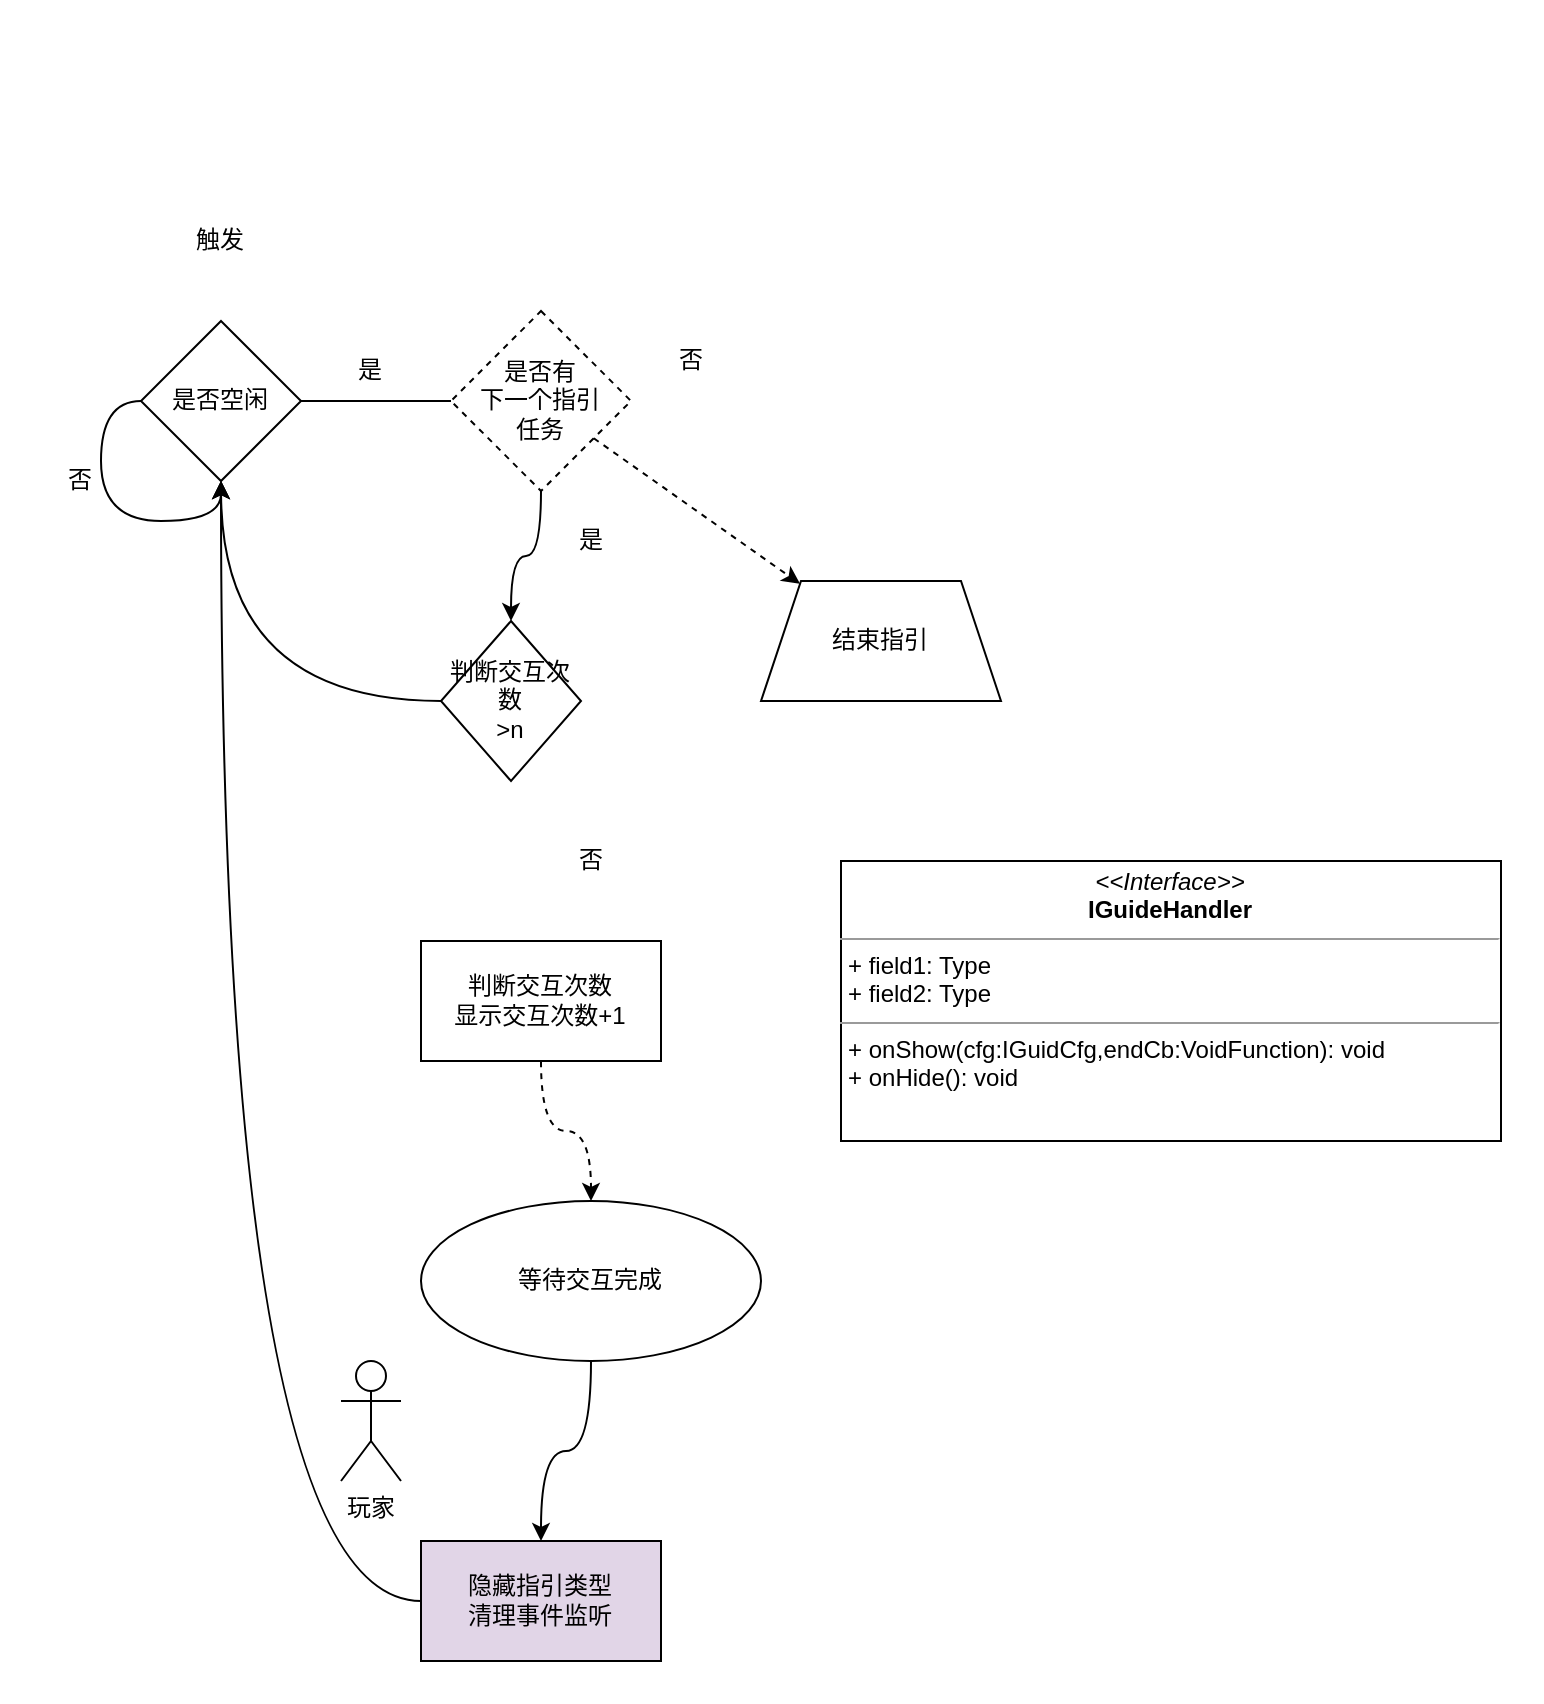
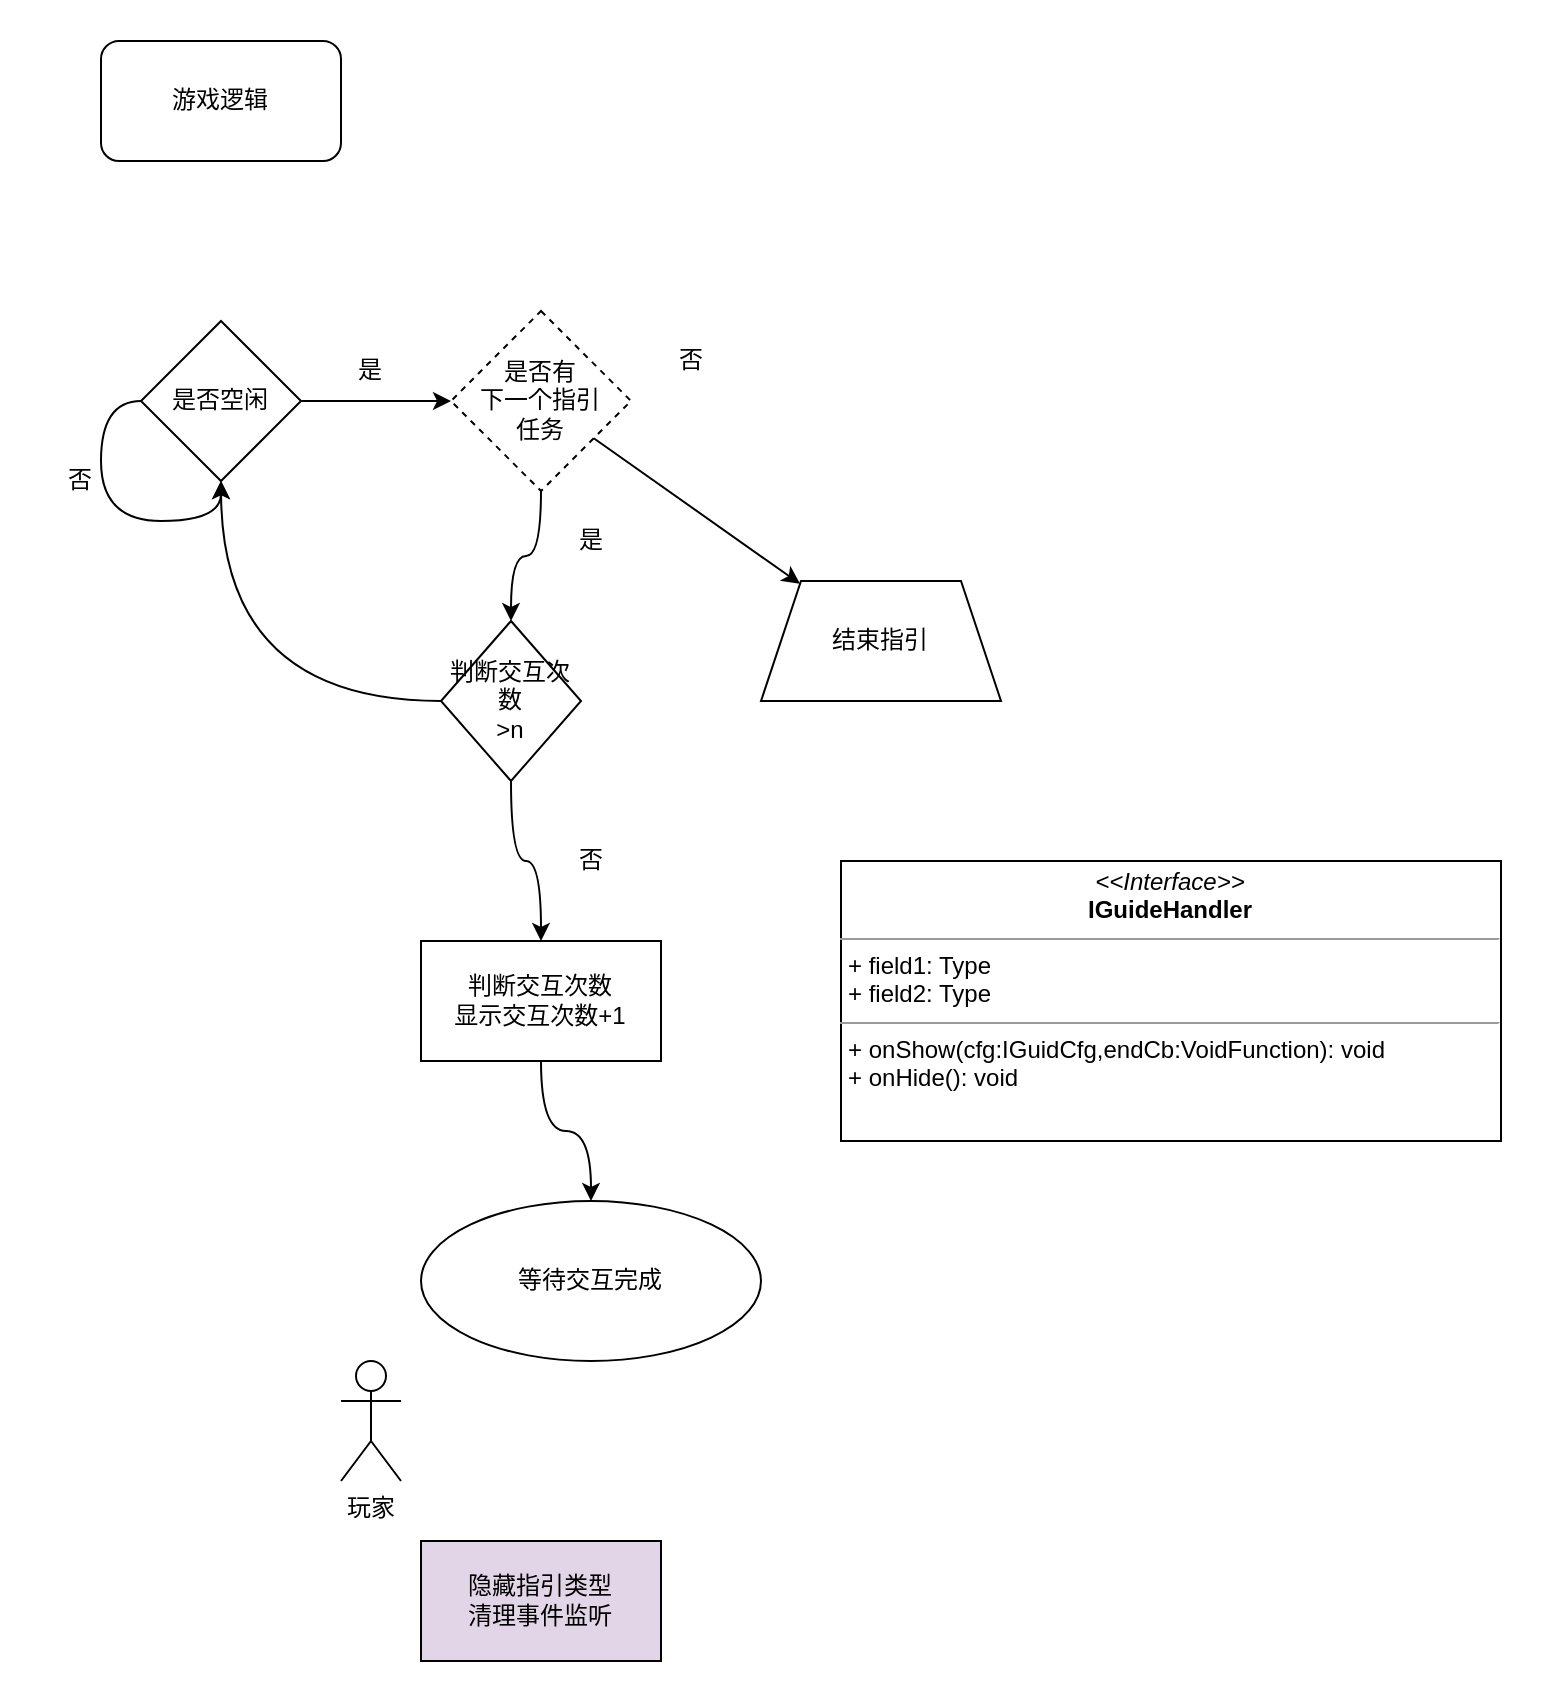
  <mxCell id="0" />
  <mxCell id="1" parent="0" />
+ <mxCell id="2" value="游戏逻辑" style="rounded=1;whiteSpace=wrap;html=1;" parent="1" vertex="1"><mxGeometry x="50" y="20" width="120" height="60" as="geometry" /></mxCell>
  <mxCell id="3" value="是否空闲" style="rhombus;whiteSpace=wrap;html=1;" parent="1" vertex="1"><mxGeometry x="70" y="160" width="80" height="80" as="geometry" /></mxCell>
- <mxCell id="4" value="触发" style="text;html=1;strokeColor=none;fillColor=none;align=center;verticalAlign=middle;whiteSpace=wrap;rounded=0;" parent="1" vertex="1"><mxGeometry x="90" y="110" width="40" height="20" as="geometry" /></mxCell>
  <mxCell id="5" value="" style="group" parent="1" vertex="1" connectable="0"><mxGeometry x="20" y="230" width="40" height="20" as="geometry" /></mxCell>
  <mxCell id="6" style="edgeStyle=orthogonalEdgeStyle;rounded=0;orthogonalLoop=1;jettySize=auto;html=1;curved=1;exitX=0;exitY=0.5;exitDx=0;exitDy=0;entryX=0.5;entryY=1;entryDx=0;entryDy=0;" parent="5" source="3" target="3" edge="1"><mxGeometry relative="1" as="geometry"><mxPoint x="60" y="70" as="targetPoint" /></mxGeometry></mxCell>
  <mxCell id="7" value="否" style="text;html=1;strokeColor=none;fillColor=none;align=center;verticalAlign=middle;whiteSpace=wrap;rounded=0;" parent="5" vertex="1"><mxGeometry width="40" height="20" as="geometry" /></mxCell>
  <mxCell id="8" value="" style="group" parent="1" vertex="1" connectable="0"><mxGeometry x="160" y="170" width="50" height="30" as="geometry" /></mxCell>
  <mxCell id="9" value="" style="group" parent="8" vertex="1" connectable="0"><mxGeometry width="50" height="30" as="geometry" /></mxCell>
  <mxCell id="10" style="edgeStyle=orthogonalEdgeStyle;rounded=0;orthogonalLoop=1;jettySize=auto;html=1;curved=1;exitX=0;exitY=0.5;exitDx=0;exitDy=0;entryX=0.5;entryY=1;entryDx=0;entryDy=0;" parent="9" edge="1"><mxGeometry relative="1" as="geometry"><mxPoint x="75" y="105" as="targetPoint" /></mxGeometry></mxCell>
  <mxCell id="11" value="是" style="text;html=1;strokeColor=none;fillColor=none;align=center;verticalAlign=middle;whiteSpace=wrap;rounded=0;" parent="9" vertex="1"><mxGeometry width="50" height="30" as="geometry" /></mxCell>
  <mxCell id="12" style="edgeStyle=orthogonalEdgeStyle;curved=1;rounded=0;orthogonalLoop=1;jettySize=auto;html=1;" parent="1" source="13" edge="1"><mxGeometry relative="1" as="geometry"><mxPoint x="110" y="240" as="targetPoint" /></mxGeometry></mxCell>
  <mxCell id="13" value="&lt;span&gt;判断交互次数&lt;br&gt;&amp;gt;n&lt;br&gt;&lt;/span&gt;" style="rhombus;whiteSpace=wrap;html=1;" parent="1" vertex="1"><mxGeometry x="220" y="310" width="70" height="80" as="geometry" /></mxCell>
- <mxCell id="14" value="" style="edgeStyle=orthogonalEdgeStyle;curved=1;rounded=0;orthogonalLoop=1;jettySize=auto;html=1;dashed=1;" parent="1" source="15" target="17" edge="1"><mxGeometry relative="1" as="geometry" /></mxCell>
+ <mxCell id="14" value="" style="edgeStyle=orthogonalEdgeStyle;curved=1;rounded=0;orthogonalLoop=1;jettySize=auto;html=1;" parent="1" source="15" target="17" edge="1"><mxGeometry relative="1" as="geometry" /></mxCell>
  <mxCell id="15" value="判断交互次数&lt;br&gt;显示交互次数+1" style="whiteSpace=wrap;html=1;" parent="1" vertex="1"><mxGeometry x="210" y="470" width="120" height="60" as="geometry" /></mxCell>
- <mxCell id="16" value="" style="edgeStyle=orthogonalEdgeStyle;curved=1;rounded=0;orthogonalLoop=1;jettySize=auto;html=1;" parent="1" source="17" target="19" edge="1"><mxGeometry relative="1" as="geometry" /></mxCell>
  <mxCell id="17" value="等待交互完成" style="ellipse;whiteSpace=wrap;html=1;" parent="1" vertex="1"><mxGeometry x="210" y="600" width="170" height="80" as="geometry" /></mxCell>
- <mxCell id="18" style="edgeStyle=orthogonalEdgeStyle;curved=1;rounded=0;orthogonalLoop=1;jettySize=auto;html=1;entryX=0.5;entryY=1;entryDx=0;entryDy=0;" parent="1" source="19" target="3" edge="1"><mxGeometry relative="1" as="geometry" /></mxCell>
  <mxCell id="19" value="隐藏指引类型&lt;br&gt;清理事件监听" style="whiteSpace=wrap;html=1;fillColor=#e1d5e7;" parent="1" vertex="1"><mxGeometry x="210" y="770" width="120" height="60" as="geometry" /></mxCell>
  <mxCell id="20" value="玩家" style="shape=umlActor;verticalLabelPosition=bottom;verticalAlign=top;html=1;outlineConnect=0;" parent="1" vertex="1"><mxGeometry x="170" y="680" width="30" height="60" as="geometry" /></mxCell>
  <mxCell id="21" value="是否有&lt;br&gt;下一个指引&lt;br&gt;任务" style="rhombus;whiteSpace=wrap;html=1;dashed=1;" parent="1" vertex="1"><mxGeometry x="225" y="155" width="90" height="90" as="geometry" /></mxCell>
- <mxCell id="22" value="" style="edgeStyle=orthogonalEdgeStyle;curved=1;rounded=0;orthogonalLoop=1;jettySize=auto;html=1;entryX=0;entryY=0.5;entryDx=0;entryDy=0;endArrow=none;" parent="1" source="3" target="21" edge="1"><mxGeometry relative="1" as="geometry"><mxPoint x="247.5" y="204" as="targetPoint" /></mxGeometry></mxCell>
+ <mxCell id="22" value="" style="edgeStyle=orthogonalEdgeStyle;curved=1;rounded=0;orthogonalLoop=1;jettySize=auto;html=1;entryX=0;entryY=0.5;entryDx=0;entryDy=0;" parent="1" source="3" target="21" edge="1"><mxGeometry relative="1" as="geometry"><mxPoint x="247.5" y="204" as="targetPoint" /></mxGeometry></mxCell>
  <mxCell id="23" value="" style="group" parent="1" vertex="1" connectable="0"><mxGeometry x="280" y="420" width="30" height="20" as="geometry" /></mxCell>
+ <mxCell id="24" value="" style="edgeStyle=orthogonalEdgeStyle;curved=1;rounded=0;orthogonalLoop=1;jettySize=auto;html=1;" parent="23" source="13" target="15" edge="1"><mxGeometry relative="1" as="geometry" /></mxCell>
  <mxCell id="25" value="否" style="text;html=1;align=center;verticalAlign=middle;resizable=0;points=[];autosize=1;" parent="23" vertex="1"><mxGeometry width="30" height="20" as="geometry" /></mxCell>
  <mxCell id="26" value="" style="group" parent="1" vertex="1" connectable="0"><mxGeometry x="280" y="260" width="30" height="20" as="geometry" /></mxCell>
  <mxCell id="27" value="" style="edgeStyle=orthogonalEdgeStyle;curved=1;rounded=0;orthogonalLoop=1;jettySize=auto;html=1;" parent="26" source="21" target="13" edge="1"><mxGeometry relative="1" as="geometry"><mxPoint x="-10" y="-30" as="sourcePoint" /></mxGeometry></mxCell>
  <mxCell id="28" value="" style="group" parent="26" vertex="1" connectable="0"><mxGeometry width="30" height="20" as="geometry" /></mxCell>
  <mxCell id="29" value="" style="edgeStyle=orthogonalEdgeStyle;curved=1;rounded=0;orthogonalLoop=1;jettySize=auto;html=1;" parent="28" edge="1"><mxGeometry relative="1" as="geometry" /></mxCell>
  <mxCell id="30" value="是" style="text;html=1;align=center;verticalAlign=middle;resizable=0;points=[];autosize=1;" parent="28" vertex="1"><mxGeometry width="30" height="20" as="geometry" /></mxCell>
  <mxCell id="31" value="结束指引" style="shape=trapezoid;perimeter=trapezoidPerimeter;whiteSpace=wrap;html=1;fixedSize=1;" parent="1" vertex="1"><mxGeometry x="380" y="290" width="120" height="60" as="geometry" /></mxCell>
  <mxCell id="32" value="" style="group" parent="1" vertex="1" connectable="0"><mxGeometry x="330" y="170" width="30" height="20" as="geometry" /></mxCell>
- <mxCell id="33" value="" style="edgeStyle=none;rounded=0;orthogonalLoop=1;jettySize=auto;html=1;dashed=1;" parent="32" source="21" target="31" edge="1"><mxGeometry relative="1" as="geometry" /></mxCell>
+ <mxCell id="33" value="" style="edgeStyle=none;rounded=0;orthogonalLoop=1;jettySize=auto;html=1;" parent="32" source="21" target="31" edge="1"><mxGeometry relative="1" as="geometry" /></mxCell>
  <mxCell id="34" value="" style="group" parent="32" vertex="1" connectable="0"><mxGeometry width="30" height="20" as="geometry" /></mxCell>
  <mxCell id="35" value="" style="edgeStyle=orthogonalEdgeStyle;curved=1;rounded=0;orthogonalLoop=1;jettySize=auto;html=1;" parent="34" edge="1"><mxGeometry relative="1" as="geometry"><mxPoint x="-10" y="-30" as="sourcePoint" /></mxGeometry></mxCell>
  <mxCell id="36" value="" style="group" parent="34" vertex="1" connectable="0"><mxGeometry width="30" height="20" as="geometry" /></mxCell>
  <mxCell id="37" value="" style="edgeStyle=orthogonalEdgeStyle;curved=1;rounded=0;orthogonalLoop=1;jettySize=auto;html=1;" parent="36" edge="1"><mxGeometry relative="1" as="geometry" /></mxCell>
  <mxCell id="38" value="否" style="text;html=1;align=center;verticalAlign=middle;resizable=0;points=[];autosize=1;" parent="36" vertex="1"><mxGeometry width="30" height="20" as="geometry" /></mxCell>
  <mxCell id="39" value="&lt;p style=&quot;margin: 0px ; margin-top: 4px ; text-align: center&quot;&gt;&lt;i&gt;&amp;lt;&amp;lt;Interface&amp;gt;&amp;gt;&lt;/i&gt;&lt;br&gt;&lt;b&gt;IGuideHandler&lt;/b&gt;&lt;/p&gt;&lt;hr size=&quot;1&quot;&gt;&lt;p style=&quot;margin: 0px ; margin-left: 4px&quot;&gt;+ field1: Type&lt;br&gt;+ field2: Type&lt;/p&gt;&lt;hr size=&quot;1&quot;&gt;&lt;p style=&quot;margin: 0px ; margin-left: 4px&quot;&gt;+ onShow(cfg:IGuidCfg,endCb:VoidFunction): void&lt;br&gt;+ onHide(): void&lt;/p&gt;" style="verticalAlign=top;align=left;overflow=fill;fontSize=12;fontFamily=Helvetica;html=1;" vertex="1" parent="1"><mxGeometry x="420" y="430" width="330" height="140" as="geometry" /></mxCell>
